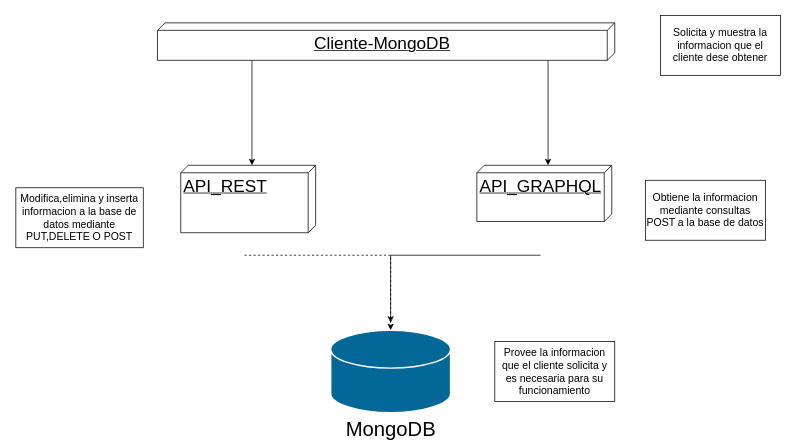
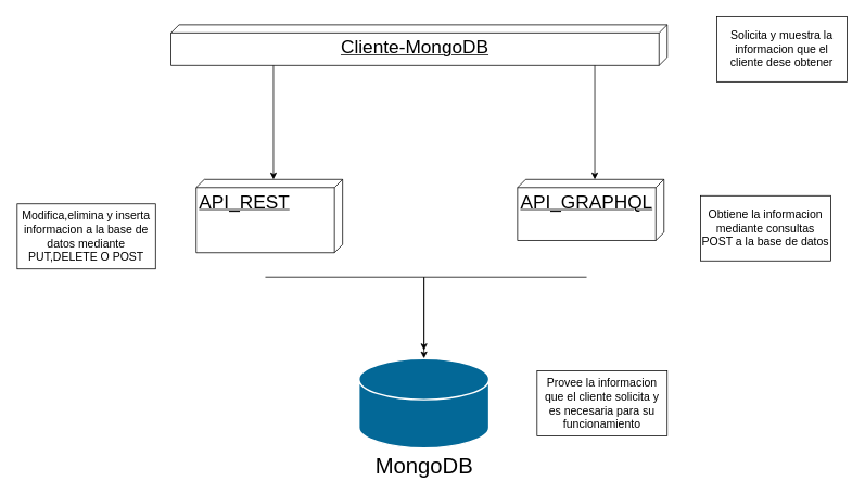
  <mxCell id="0" />
  <mxCell id="1" parent="0" />
  <mxCell id="2" value="&lt;font style=&quot;font-size: 27px;&quot;&gt;MongoDB&lt;/font&gt;" style="shape=mxgraph.cisco.storage.relational_database;sketch=0;html=1;pointerEvents=1;dashed=0;fillColor=#036897;strokeColor=#ffffff;strokeWidth=2;verticalLabelPosition=bottom;verticalAlign=top;align=center;outlineConnect=0;" vertex="1" parent="1"><mxGeometry x="440" y="440" width="160" height="110" as="geometry" /></mxCell>
  <mxCell id="3" value="&lt;div style=&quot;text-align: justify;&quot;&gt;&lt;span style=&quot;font-size: 23px; background-color: initial;&quot;&gt;API_REST&lt;/span&gt;&lt;/div&gt;" style="verticalAlign=top;align=left;spacingTop=8;spacingLeft=2;spacingRight=12;shape=cube;size=10;direction=south;fontStyle=4;html=1;whiteSpace=wrap;" vertex="1" parent="1"><mxGeometry x="240" y="220" width="180" height="90" as="geometry" /></mxCell>
  <mxCell id="4" value="&lt;div style=&quot;text-align: justify;&quot;&gt;&lt;span style=&quot;font-size: 23px; background-color: initial;&quot;&gt;API_GRAPHQL&lt;/span&gt;&lt;/div&gt;" style="verticalAlign=top;align=left;spacingTop=8;spacingLeft=2;spacingRight=12;shape=cube;size=10;direction=south;fontStyle=4;html=1;whiteSpace=wrap;" vertex="1" parent="1"><mxGeometry x="635" y="220" width="180" height="75" as="geometry" /></mxCell>
  <mxCell id="5" value="&lt;div style=&quot;&quot;&gt;&lt;span style=&quot;font-size: 23px; background-color: initial;&quot;&gt;Cliente-MongoDB&lt;/span&gt;&lt;/div&gt;" style="verticalAlign=top;align=center;spacingTop=8;spacingLeft=2;spacingRight=12;shape=cube;size=10;direction=south;fontStyle=4;html=1;whiteSpace=wrap;" vertex="1" parent="1"><mxGeometry x="209" y="30" width="610" height="50" as="geometry" /></mxCell>
  <mxCell id="6" value="" style="endArrow=classic;html=1;rounded=0;entryX=0;entryY=0;entryDx=0;entryDy=85;entryPerimeter=0;" edge="1" parent="1" target="3"><mxGeometry width="50" height="50" relative="1" as="geometry"><mxPoint x="335" y="80" as="sourcePoint" /><mxPoint x="210" y="180" as="targetPoint" /></mxGeometry></mxCell>
  <mxCell id="7" value="" style="endArrow=classic;html=1;rounded=0;entryX=0;entryY=0;entryDx=0;entryDy=85;entryPerimeter=0;" edge="1" parent="1" target="4"><mxGeometry width="50" height="50" relative="1" as="geometry"><mxPoint x="730" y="80" as="sourcePoint" /><mxPoint x="730" y="220" as="targetPoint" /></mxGeometry></mxCell>
- <mxCell id="8" value="" style="endArrow=classic;html=1;rounded=0;entryX=0.5;entryY=0;entryDx=0;entryDy=0;entryPerimeter=0;exitX=0;exitY=0;exitDx=120;exitDy=95;exitPerimeter=0;dashed=1;" edge="1" parent="1" source="3" target="2"><mxGeometry width="50" height="50" relative="1" as="geometry"><mxPoint x="330" y="350" as="sourcePoint" /><mxPoint x="329.5" y="500" as="targetPoint" /><Array as="points"><mxPoint x="520" y="340" /></Array></mxGeometry></mxCell>
+ <mxCell id="8" value="" style="endArrow=classic;html=1;rounded=0;entryX=0.5;entryY=0;entryDx=0;entryDy=0;entryPerimeter=0;exitX=0;exitY=0;exitDx=120;exitDy=95;exitPerimeter=0;" edge="1" parent="1" source="3" target="2"><mxGeometry width="50" height="50" relative="1" as="geometry"><mxPoint x="330" y="350" as="sourcePoint" /><mxPoint x="329.5" y="500" as="targetPoint" /><Array as="points"><mxPoint x="520" y="340" /></Array></mxGeometry></mxCell>
  <mxCell id="9" value="" style="endArrow=classic;html=1;rounded=0;exitX=0;exitY=0;exitDx=120;exitDy=95;exitPerimeter=0;" edge="1" parent="1" source="4"><mxGeometry width="50" height="50" relative="1" as="geometry"><mxPoint x="590" y="380" as="sourcePoint" /><mxPoint x="520" y="430" as="targetPoint" /><Array as="points"><mxPoint x="520" y="340" /></Array></mxGeometry></mxCell>
  <mxCell id="10" value="&lt;font style=&quot;font-size: 14px;&quot;&gt;Solicita y muestra la informacion que el cliente dese obtener&lt;/font&gt;" style="rounded=0;whiteSpace=wrap;html=1;" vertex="1" parent="1"><mxGeometry x="880" y="20" width="160" height="80" as="geometry" /></mxCell>
  <mxCell id="11" value="&lt;font style=&quot;font-size: 14px;&quot;&gt;Obtiene la informacion mediante consultas POST a la base de datos&lt;/font&gt;" style="rounded=0;whiteSpace=wrap;html=1;" vertex="1" parent="1"><mxGeometry x="860" y="240" width="160" height="80" as="geometry" /></mxCell>
  <mxCell id="12" value="&lt;font style=&quot;font-size: 14px;&quot;&gt;Modifica,elimina y inserta informacion a la base de datos mediante PUT,DELETE O POST&lt;/font&gt;" style="rounded=0;whiteSpace=wrap;html=1;" vertex="1" parent="1"><mxGeometry x="20" y="250" width="170" height="80" as="geometry" /></mxCell>
  <mxCell id="13" value="&lt;font style=&quot;font-size: 14px;&quot;&gt;Provee la informacion que el cliente solicita y es necesaria para su funcionamiento&lt;/font&gt;" style="rounded=0;whiteSpace=wrap;html=1;" vertex="1" parent="1"><mxGeometry x="659" y="455" width="160" height="80" as="geometry" /></mxCell>
